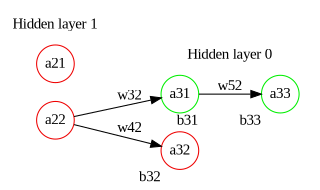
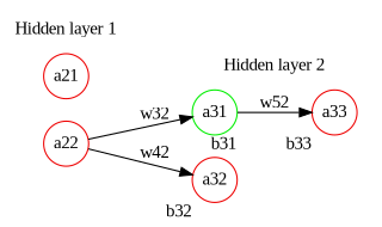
  digraph {
    fontname="Liberation Serif"
    rankdir=LR
    splines=line
    node [color=red2 fixedsize=true fontname="Liberation Serif" shape=circle style=solid]
    edge [fontname="Liberation Serif"]
    n1 [label=a21]
    n2 [label=a22]
    n3 [color=green2 label=a31 xlabel=b31]
    n4 [label=a32 xlabel=b32]
-   n5 [color=green2 label=a33 xlabel=b33]
+   n5 [label=a33 xlabel=b33]
    subgraph cluster_1 {
      color=white
      label="Hidden layer 1"
      n1
      n2
    }
    subgraph cluster_2 {
      color=white
-     label="Hidden layer 0"
+     label="Hidden layer 2"
      n3
      n4
      n5
    }
    n2 -> n3 [label=w32]
    n2 -> n4 [label=w42]
    n3 -> n5 [label=w52]
  }
